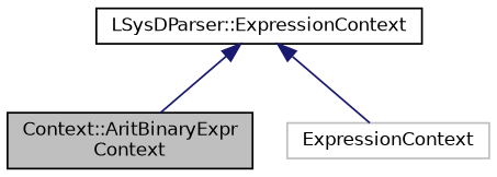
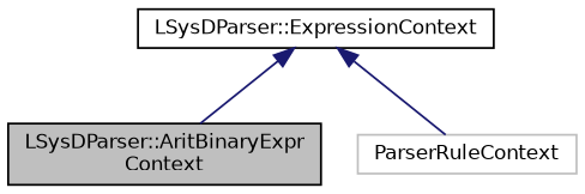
  digraph {
    node [color=black fillcolor=white fontname=Helvetica fontsize=10 shape=record style=filled]
    edge [color=midnightblue dir=back fontname=Helvetica fontsize=10 labelfontname=Helvetica labelfontsize=10 style=solid]
-   n1 [fillcolor=grey75 fontcolor=black height=0.2 label="Context::AritBinaryExpr\lContext" width=0.4]
+   n1 [fillcolor=grey75 fontcolor=black height=0.2 label="LSysDParser::AritBinaryExpr\lContext" width=0.4]
    n2 [height=0.2 label="LSysDParser::ExpressionContext" width=0.4]
-   n3 [color=grey75 height=0.2 label=ExpressionContext width=0.4]
+   n3 [color=grey75 height=0.2 label=ParserRuleContext width=0.4]
    n2 -> n1
    n2 -> n3
  }
